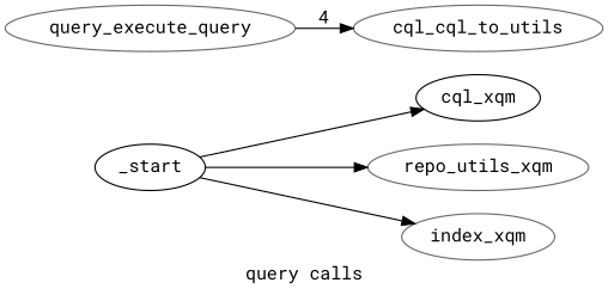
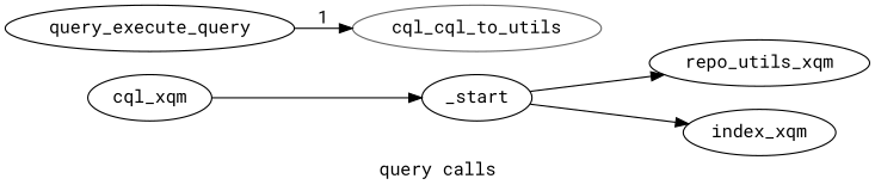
  digraph {
    fontname="Roboto Mono"
    label="query calls"
    rankdir=LR
    node [color=black fontname="Roboto Mono"]
    edge [fontname="Roboto Mono"]
    _start
    cql_xqm
-   repo_utils_xqm [color=gray40]
-   index_xqm [color=gray40]
-   query_execute_query [color=gray40]
+   repo_utils_xqm
+   index_xqm
+   query_execute_query
    n6 [color=gray40 label=cql_cql_to_utils]
-   _start -> cql_xqm
+   cql_xqm -> _start
    _start -> repo_utils_xqm
    _start -> index_xqm
-   query_execute_query -> n6 [label=4]
+   query_execute_query -> n6 [label=1]
  }
